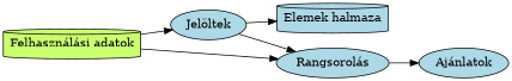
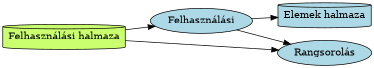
  digraph {
    rankdir=LR
    node [fillcolor=lightblue style=filled]
    n1 [label="Elemek halmaza" shape=cylinder]
-   n2 [label="Jelöltek"]
+   n2 [label="Felhasználási"]
    n3 [label="Rangsorolás"]
-   n4 [label="Ajánlatok"]
-   n5 [fillcolor=darkolivegreen1 label="Felhasználási adatok" shape=cylinder]
+   n5 [fillcolor=darkolivegreen1 label="Felhasználási halmaza" shape=cylinder]
    n2 -> n1
    n2 -> n3
-   n3 -> n4
    n5 -> n2
    n5 -> n3
  }
